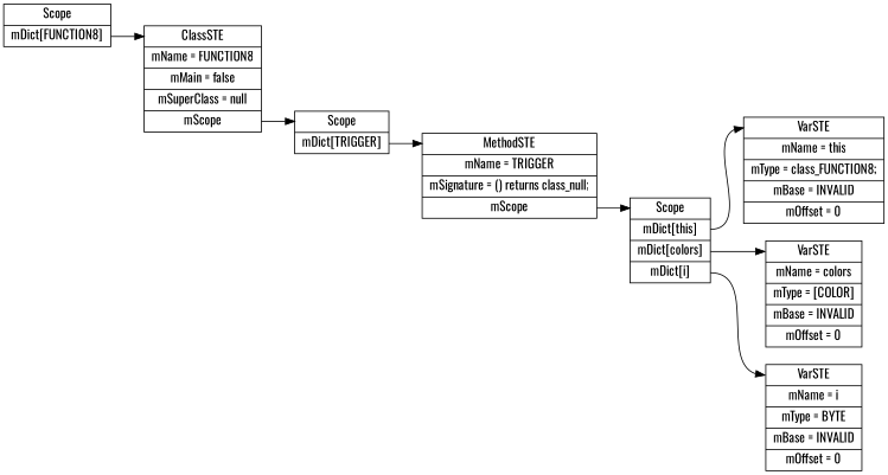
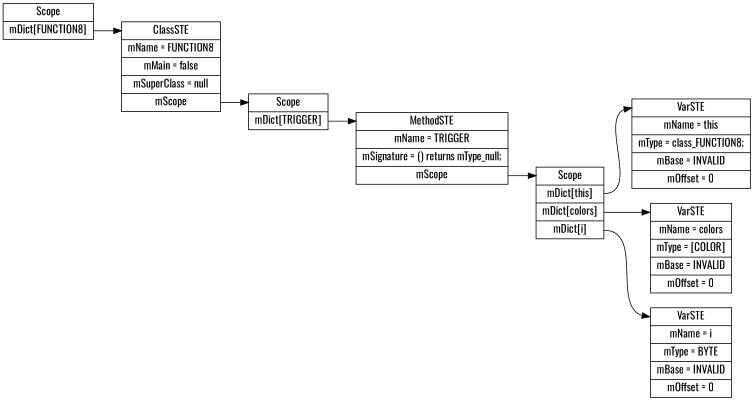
  digraph {
    rankdir=LR
    fontname=Oswald
    node [shape=record fontname=Oswald]
    edge [headport=f0 tailport=f1 fontname=Oswald]
    n1 [label=" <f0> Scope | <f1> mDict\[FUNCTION8\] "]
    n2 [label=" <f0> ClassSTE | <f1> mName = FUNCTION8| <f2> mMain = false| <f3> mSuperClass = null| <f4> mScope "]
    n3 [label=" <f0> Scope | <f1> mDict\[TRIGGER\] "]
-   n4 [label=" <f0> MethodSTE | <f1> mName = TRIGGER| <f2> mSignature = () returns class_null;| <f3> mScope "]
+   n4 [label=" <f0> MethodSTE | <f1> mName = TRIGGER| <f2> mSignature = () returns mType_null;| <f3> mScope "]
    n5 [label=" <f0> Scope | <f1> mDict\[this\] | <f2> mDict\[colors\] | <f3> mDict\[i\] "]
    n6 [label=" <f0> VarSTE | <f1> mName = this| <f2> mType = class_FUNCTION8;| <f3> mBase = INVALID| <f4> mOffset = 0"]
    n7 [label=" <f0> VarSTE | <f1> mName = colors| <f2> mType = [COLOR]| <f3> mBase = INVALID| <f4> mOffset = 0"]
    n8 [label=" <f0> VarSTE | <f1> mName = i| <f2> mType = BYTE| <f3> mBase = INVALID| <f4> mOffset = 0"]
    n1 -> n2
    n2 -> n3 [tailport=f4]
    n3 -> n4
    n4 -> n5 [tailport=f3]
    n5 -> n6
    n5 -> n7 [tailport=f2]
    n5 -> n8 [tailport=f3]
  }
